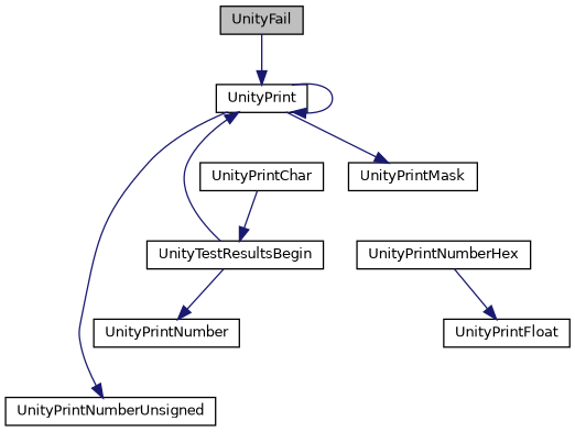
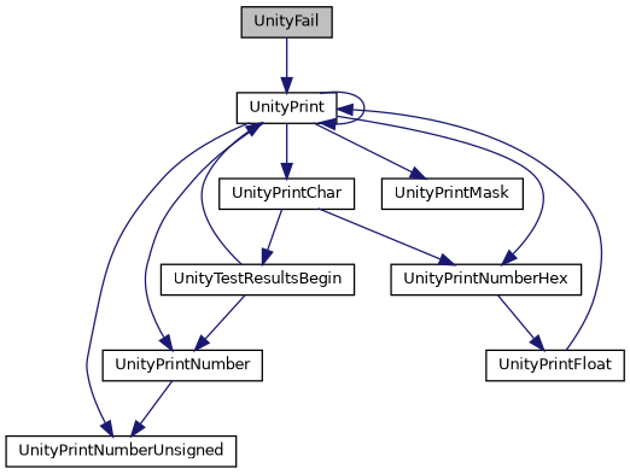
  digraph {
    rankdir=TB
    node [color=black fillcolor=white fontname=Helvetica fontsize=10 shape=record style=filled]
    edge [color=midnightblue fontname=Helvetica fontsize=10 labelfontname=Helvetica labelfontsize=10 style=solid]
    n1 [fillcolor=grey75 fontcolor=black height=0.2 label=UnityFail width=0.4]
    n2 [height=0.2 label=UnityPrint width=0.4]
    n3 [height=0.2 label=UnityTestResultsBegin width=0.4]
    n4 [height=0.2 label=UnityPrintNumber width=0.4]
    n5 [height=0.2 label=UnityPrintChar width=0.4]
    n6 [height=0.2 label=UnityPrintNumberHex width=0.4]
    n7 [height=0.2 label=UnityPrintNumberUnsigned width=0.4]
    n8 [height=0.2 label=UnityPrintMask width=0.4]
    n9 [height=0.2 label=UnityPrintFloat width=0.4]
    n1 -> n2
    n2 -> n2
+   n2 -> n4
+   n2 -> n5
+   n2 -> n6
    n2 -> n7
    n2 -> n8
    n3 -> n2
    n3 -> n4
+   n4 -> n7
    n5 -> n3
+   n5 -> n6
    n6 -> n9
+   n9 -> n2
  }
